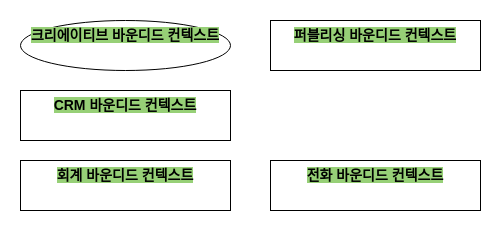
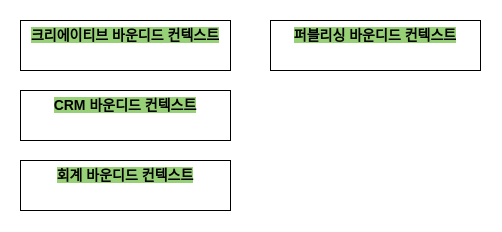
  <mxCell id="0" />
  <mxCell id="1" parent="0" />
- <mxCell id="2" value="&lt;span style=&quot;background-color: rgb(151, 208, 119);&quot;&gt;크리에이티브 바운디드 컨텍스트&lt;/span&gt;" style="ellipse;whiteSpace=wrap;html=1;horizontal=1;verticalAlign=top;fontStyle=1;fontSize=14;" vertex="1" parent="1"><mxGeometry x="20" y="20" width="210" height="50" as="geometry" /></mxCell>
+ <mxCell id="2" value="&lt;span style=&quot;background-color: rgb(151, 208, 119);&quot;&gt;크리에이티브 바운디드 컨텍스트&lt;/span&gt;" style="rounded=0;whiteSpace=wrap;html=1;horizontal=1;verticalAlign=top;fontStyle=1;fontSize=14;" vertex="1" parent="1"><mxGeometry x="20" y="20" width="210" height="50" as="geometry" /></mxCell>
  <mxCell id="3" value="&lt;span style=&quot;background-color: rgb(151, 208, 119);&quot;&gt;퍼블리싱 바운디드 컨텍스트&lt;/span&gt;" style="rounded=0;whiteSpace=wrap;html=1;horizontal=1;verticalAlign=top;fontStyle=1;fontSize=14;" vertex="1" parent="1"><mxGeometry x="270" y="20" width="210" height="50" as="geometry" /></mxCell>
  <mxCell id="4" value="&lt;span style=&quot;background-color: rgb(151, 208, 119);&quot;&gt;CRM 바운디드 컨텍스트&lt;/span&gt;" style="rounded=0;whiteSpace=wrap;html=1;horizontal=1;verticalAlign=top;fontStyle=1;fontSize=14;" vertex="1" parent="1"><mxGeometry x="20" y="90" width="210" height="50" as="geometry" /></mxCell>
  <mxCell id="5" value="&lt;span style=&quot;background-color: rgb(151, 208, 119);&quot;&gt;회계 바운디드 컨텍스트&lt;/span&gt;" style="rounded=0;whiteSpace=wrap;html=1;horizontal=1;verticalAlign=top;fontStyle=1;fontSize=14;" vertex="1" parent="1"><mxGeometry x="20" y="160" width="210" height="50" as="geometry" /></mxCell>
- <mxCell id="6" value="&lt;span style=&quot;background-color: rgb(151, 208, 119);&quot;&gt;전화 바운디드 컨텍스트&lt;/span&gt;" style="rounded=0;whiteSpace=wrap;html=1;horizontal=1;verticalAlign=top;fontStyle=1;fontSize=14;" vertex="1" parent="1"><mxGeometry x="270" y="160" width="210" height="50" as="geometry" /></mxCell>
